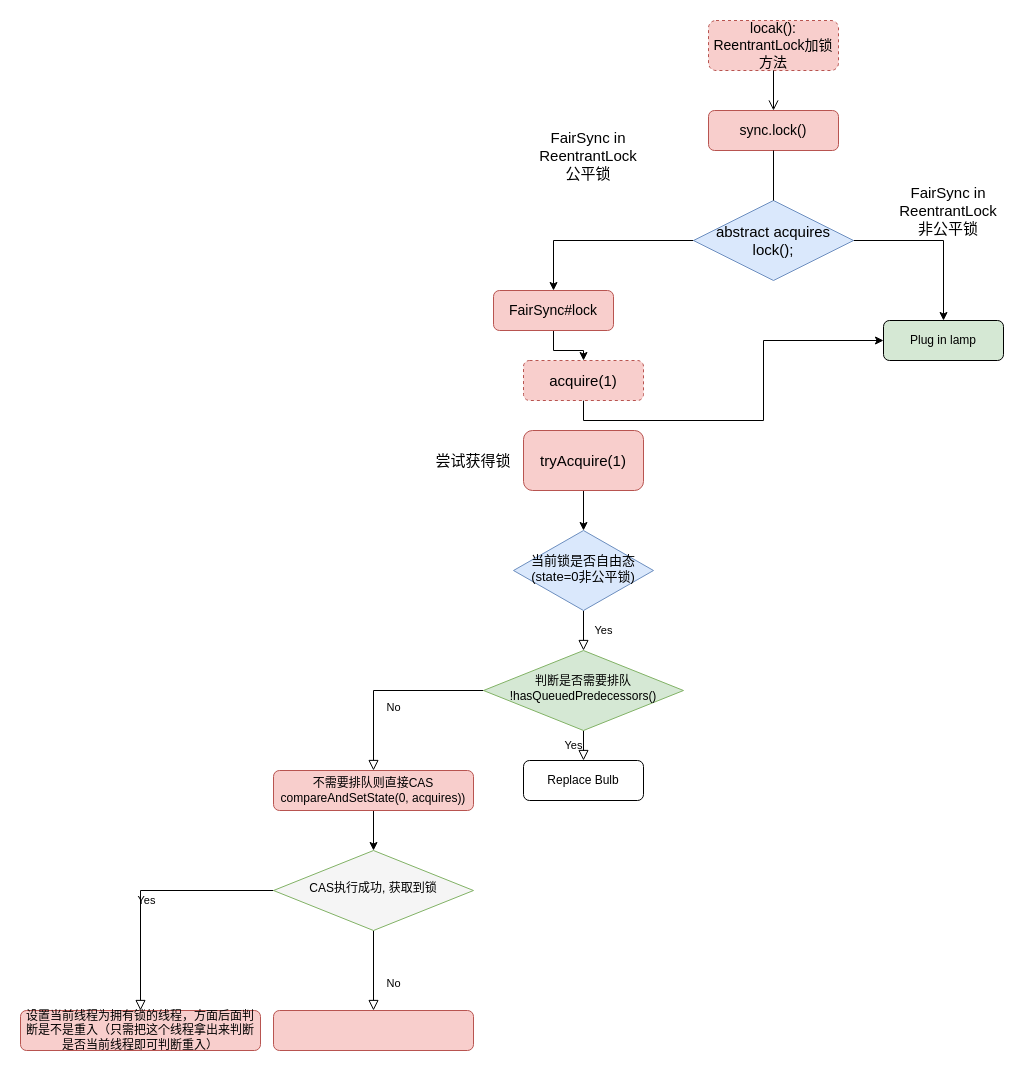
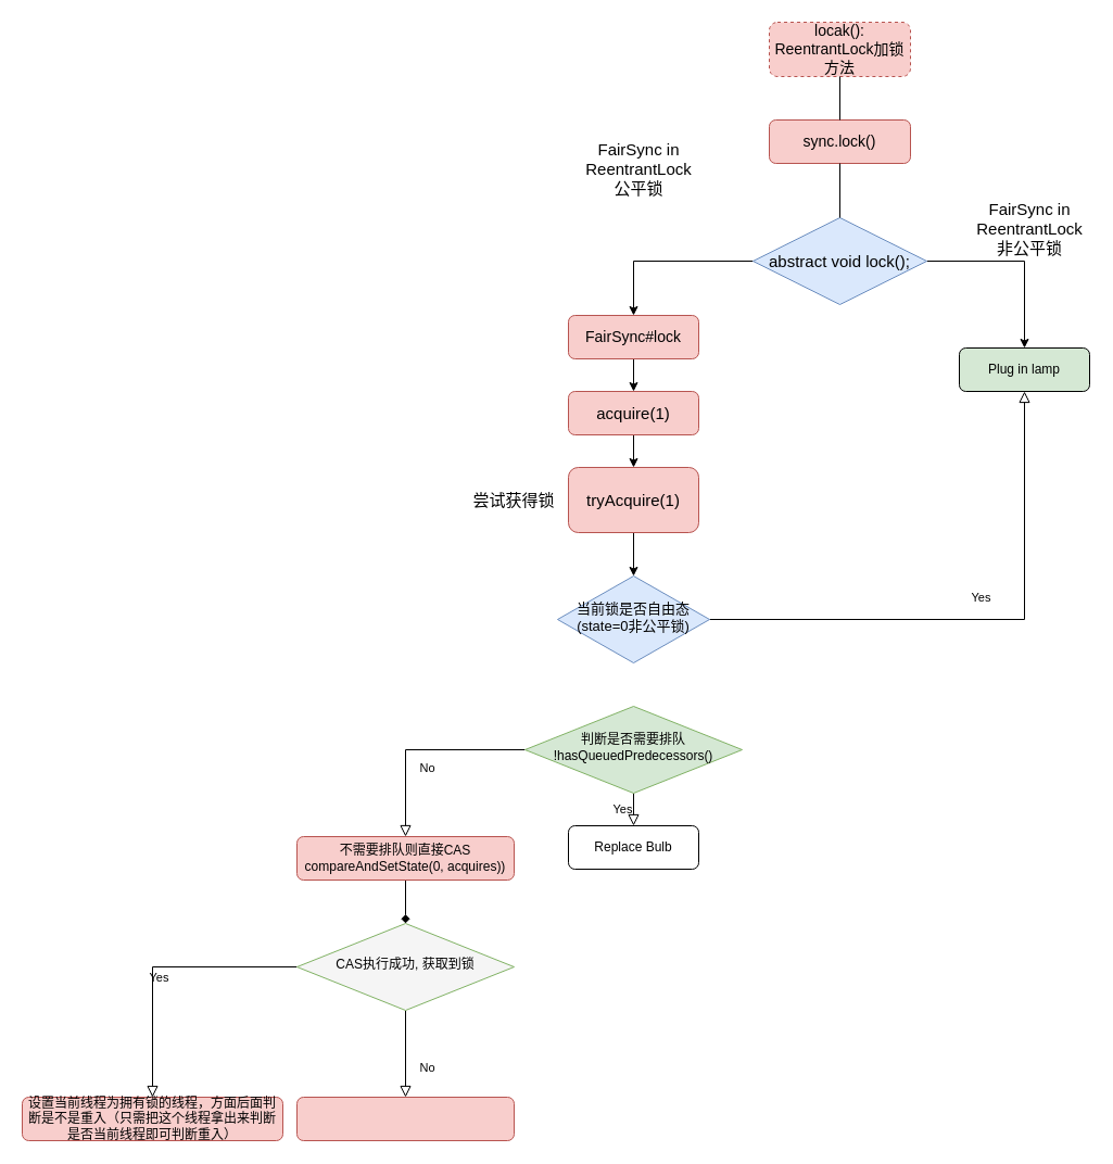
  <mxCell id="0" />
  <mxCell id="1" parent="0" />
  <mxCell id="2" value="locak(): ReentrantLock加锁方法" style="rounded=1;whiteSpace=wrap;html=1;fontSize=14;glass=0;strokeWidth=1;shadow=0;fillColor=#f8cecc;strokeColor=#b85450;dashed=1;" parent="1" vertex="1"><mxGeometry x="708" y="20" width="130" height="50" as="geometry" /></mxCell>
- <mxCell id="3" value="Yes" style="rounded=0;html=1;jettySize=auto;orthogonalLoop=1;fontSize=11;endArrow=block;endFill=0;endSize=8;strokeWidth=1;shadow=0;labelBackgroundColor=none;edgeStyle=orthogonalEdgeStyle;" parent="1" source="4" target="7" edge="1"><mxGeometry y="20" relative="1" as="geometry"><mxPoint as="offset" /></mxGeometry></mxCell>
+ <mxCell id="3" value="Yes" style="rounded=0;html=1;jettySize=auto;orthogonalLoop=1;fontSize=11;endArrow=block;endFill=0;endSize=8;strokeWidth=1;shadow=0;labelBackgroundColor=none;edgeStyle=orthogonalEdgeStyle;" parent="1" source="4" target="20" edge="1"><mxGeometry y="20" relative="1" as="geometry"><mxPoint as="offset" /></mxGeometry></mxCell>
  <mxCell id="4" value="当前锁是否自由态(state=0非公平锁)" style="rhombus;whiteSpace=wrap;html=1;shadow=0;fontFamily=Helvetica;fontSize=13;align=center;strokeWidth=1;spacing=6;spacingTop=-4;fillColor=#dae8fc;strokeColor=#6c8ebf;" parent="1" vertex="1"><mxGeometry x="513" y="530" width="140" height="80" as="geometry" /></mxCell>
  <mxCell id="5" value="No" style="rounded=0;html=1;jettySize=auto;orthogonalLoop=1;fontSize=11;endArrow=block;endFill=0;endSize=8;strokeWidth=1;shadow=0;labelBackgroundColor=none;edgeStyle=orthogonalEdgeStyle;" parent="1" source="7" target="9" edge="1"><mxGeometry x="0.333" y="20" relative="1" as="geometry"><mxPoint as="offset" /></mxGeometry></mxCell>
  <mxCell id="6" value="Yes" style="edgeStyle=orthogonalEdgeStyle;rounded=0;html=1;jettySize=auto;orthogonalLoop=1;fontSize=11;endArrow=block;endFill=0;endSize=8;strokeWidth=1;shadow=0;labelBackgroundColor=none;" parent="1" source="7" target="10" edge="1"><mxGeometry y="10" relative="1" as="geometry"><mxPoint as="offset" /></mxGeometry></mxCell>
  <mxCell id="7" value="判断是否需要排队&lt;br&gt;!hasQueuedPredecessors()" style="rhombus;whiteSpace=wrap;html=1;shadow=0;fontFamily=Helvetica;fontSize=12;align=center;strokeWidth=1;spacing=6;spacingTop=-4;fillColor=#d5e8d4;strokeColor=#82b366;" parent="1" vertex="1"><mxGeometry x="483" y="650" width="200" height="80" as="geometry" /></mxCell>
- <mxCell id="8" style="edgeStyle=orthogonalEdgeStyle;rounded=0;orthogonalLoop=1;jettySize=auto;html=1;exitX=0.5;exitY=1;exitDx=0;exitDy=0;entryX=0.5;entryY=0;entryDx=0;entryDy=0;fontSize=12;" edge="1" parent="1" source="9" target="29"><mxGeometry relative="1" as="geometry" /></mxCell>
+ <mxCell id="8" style="edgeStyle=orthogonalEdgeStyle;rounded=0;orthogonalLoop=1;jettySize=auto;html=1;exitX=0.5;exitY=1;exitDx=0;exitDy=0;entryX=0.5;entryY=0;entryDx=0;entryDy=0;fontSize=12;endArrow=diamond;" edge="1" parent="1" source="9" target="29"><mxGeometry relative="1" as="geometry" /></mxCell>
  <mxCell id="9" value="不需要排队则直接CAS&lt;br style=&quot;font-size: 12px;&quot;&gt;compareAndSetState(0, acquires))" style="rounded=1;whiteSpace=wrap;html=1;fontSize=12;glass=0;strokeWidth=1;shadow=0;fillColor=#f8cecc;strokeColor=#b85450;" parent="1" vertex="1"><mxGeometry x="273" y="770" width="200" height="40" as="geometry" /></mxCell>
  <mxCell id="10" value="Replace Bulb" style="rounded=1;whiteSpace=wrap;html=1;fontSize=12;glass=0;strokeWidth=1;shadow=0;" parent="1" vertex="1"><mxGeometry x="523" y="760" width="120" height="40" as="geometry" /></mxCell>
  <mxCell id="11" value="sync.lock()" style="rounded=1;whiteSpace=wrap;html=1;fontSize=14;glass=0;strokeWidth=1;shadow=0;fillColor=#f8cecc;strokeColor=#b85450;" vertex="1" parent="1"><mxGeometry x="708" y="110" width="130" height="40" as="geometry" /></mxCell>
- <mxCell id="12" value="" style="rounded=0;html=1;jettySize=auto;orthogonalLoop=1;fontSize=11;endArrow=open;endFill=0;endSize=8;strokeWidth=1;shadow=0;labelBackgroundColor=none;edgeStyle=orthogonalEdgeStyle;" edge="1" parent="1" source="2" target="11"><mxGeometry relative="1" as="geometry"><mxPoint x="773" y="60" as="sourcePoint" /><mxPoint x="773" y="140" as="targetPoint" /></mxGeometry></mxCell>
+ <mxCell id="12" value="" style="rounded=0;html=1;jettySize=auto;orthogonalLoop=1;fontSize=11;endArrow=none;endFill=0;endSize=8;strokeWidth=1;shadow=0;labelBackgroundColor=none;edgeStyle=orthogonalEdgeStyle;" edge="1" parent="1" source="2" target="11"><mxGeometry relative="1" as="geometry"><mxPoint x="773" y="60" as="sourcePoint" /><mxPoint x="773" y="140" as="targetPoint" /></mxGeometry></mxCell>
  <mxCell id="13" style="edgeStyle=orthogonalEdgeStyle;rounded=0;orthogonalLoop=1;jettySize=auto;html=1;exitX=0;exitY=0.5;exitDx=0;exitDy=0;fontSize=15;entryX=0.5;entryY=0;entryDx=0;entryDy=0;" edge="1" parent="1" source="15" target="19"><mxGeometry relative="1" as="geometry"><mxPoint x="583" y="310" as="targetPoint" /></mxGeometry></mxCell>
  <mxCell id="14" style="edgeStyle=orthogonalEdgeStyle;rounded=0;orthogonalLoop=1;jettySize=auto;html=1;exitX=1;exitY=0.5;exitDx=0;exitDy=0;fontSize=15;" edge="1" parent="1" source="15" target="20"><mxGeometry relative="1" as="geometry" /></mxCell>
- <mxCell id="15" value="&lt;span&gt;abstract acquires lock();&lt;/span&gt;" style="rhombus;whiteSpace=wrap;html=1;fontSize=15;fillColor=#dae8fc;strokeColor=#6c8ebf;" vertex="1" parent="1"><mxGeometry x="693" y="200" width="160" height="80" as="geometry" /></mxCell>
+ <mxCell id="15" value="&lt;span&gt;abstract void lock();&lt;/span&gt;" style="rhombus;whiteSpace=wrap;html=1;fontSize=15;fillColor=#dae8fc;strokeColor=#6c8ebf;" vertex="1" parent="1"><mxGeometry x="693" y="200" width="160" height="80" as="geometry" /></mxCell>
  <mxCell id="16" value="" style="rounded=0;html=1;jettySize=auto;orthogonalLoop=1;fontSize=11;endArrow=none;endFill=0;endSize=8;strokeWidth=1;shadow=0;labelBackgroundColor=none;edgeStyle=orthogonalEdgeStyle;startArrow=none;" edge="1" parent="1" source="11" target="15"><mxGeometry relative="1" as="geometry"><mxPoint x="773" y="150" as="sourcePoint" /><mxPoint x="773" y="350" as="targetPoint" /></mxGeometry></mxCell>
  <mxCell id="17" value="FairSync in &lt;br&gt;ReentrantLock&lt;br&gt;公平锁" style="text;html=1;strokeColor=none;fillColor=none;align=center;verticalAlign=middle;whiteSpace=wrap;rounded=0;fontSize=15;" vertex="1" parent="1"><mxGeometry x="498" y="145" width="180" height="20" as="geometry" /></mxCell>
  <mxCell id="18" style="edgeStyle=orthogonalEdgeStyle;rounded=0;orthogonalLoop=1;jettySize=auto;html=1;exitX=0.5;exitY=1;exitDx=0;exitDy=0;fontSize=15;" edge="1" parent="1" source="19" target="23"><mxGeometry relative="1" as="geometry" /></mxCell>
- <mxCell id="19" value="FairSync#lock" style="rounded=1;whiteSpace=wrap;html=1;fontSize=14;glass=0;strokeWidth=1;shadow=0;fillColor=#f8cecc;strokeColor=#b85450;" vertex="1" parent="1"><mxGeometry x="493" y="290" width="120" height="40" as="geometry" /></mxCell>
+ <mxCell id="19" value="FairSync#lock" style="rounded=1;whiteSpace=wrap;html=1;fontSize=14;glass=0;strokeWidth=1;shadow=0;fillColor=#f8cecc;strokeColor=#b85450;" vertex="1" parent="1"><mxGeometry x="523" y="290" width="120" height="40" as="geometry" /></mxCell>
  <mxCell id="20" value="Plug in lamp" style="rounded=1;whiteSpace=wrap;html=1;fontSize=12;glass=0;strokeWidth=1;shadow=0;fillColor=#d5e8d4;" vertex="1" parent="1"><mxGeometry x="883" y="320" width="120" height="40" as="geometry" /></mxCell>
  <mxCell id="21" value="FairSync in ReentrantLock&lt;br&gt;非公平锁" style="text;html=1;strokeColor=none;fillColor=none;align=center;verticalAlign=middle;whiteSpace=wrap;rounded=0;fontSize=15;" vertex="1" parent="1"><mxGeometry x="893" y="200" width="110" height="20" as="geometry" /></mxCell>
- <mxCell id="22" style="edgeStyle=orthogonalEdgeStyle;rounded=0;orthogonalLoop=1;jettySize=auto;html=1;exitX=0.5;exitY=1;exitDx=0;exitDy=0;fontSize=15;" edge="1" parent="1" source="23" target="20"><mxGeometry relative="1" as="geometry" /></mxCell>
- <mxCell id="23" value="acquire(1)" style="rounded=1;whiteSpace=wrap;html=1;fontSize=15;fillColor=#f8cecc;strokeColor=#b85450;dashed=1;" vertex="1" parent="1"><mxGeometry x="523" y="360" width="120" height="40" as="geometry" /></mxCell>
+ <mxCell id="22" style="edgeStyle=orthogonalEdgeStyle;rounded=0;orthogonalLoop=1;jettySize=auto;html=1;exitX=0.5;exitY=1;exitDx=0;exitDy=0;entryX=0.5;entryY=0;entryDx=0;entryDy=0;fontSize=15;" edge="1" parent="1" source="23" target="25"><mxGeometry relative="1" as="geometry" /></mxCell>
+ <mxCell id="23" value="acquire(1)" style="rounded=1;whiteSpace=wrap;html=1;fontSize=15;fillColor=#f8cecc;strokeColor=#b85450;" vertex="1" parent="1"><mxGeometry x="523" y="360" width="120" height="40" as="geometry" /></mxCell>
  <mxCell id="24" style="edgeStyle=orthogonalEdgeStyle;rounded=0;orthogonalLoop=1;jettySize=auto;html=1;exitX=0.5;exitY=1;exitDx=0;exitDy=0;entryX=0.5;entryY=0;entryDx=0;entryDy=0;fontSize=15;" edge="1" parent="1" source="25" target="4"><mxGeometry relative="1" as="geometry" /></mxCell>
  <mxCell id="25" value="tryAcquire(1)" style="rounded=1;whiteSpace=wrap;html=1;fontSize=15;fillColor=#f8cecc;strokeColor=#b85450;" vertex="1" parent="1"><mxGeometry x="523" y="430" width="120" height="60" as="geometry" /></mxCell>
  <mxCell id="26" value="尝试获得锁" style="text;html=1;strokeColor=none;fillColor=none;align=center;verticalAlign=middle;whiteSpace=wrap;rounded=0;fontSize=15;" vertex="1" parent="1"><mxGeometry x="413" y="450" width="120" height="20" as="geometry" /></mxCell>
  <mxCell id="27" value="No" style="rounded=0;html=1;jettySize=auto;orthogonalLoop=1;fontSize=11;endArrow=block;endFill=0;endSize=8;strokeWidth=1;shadow=0;labelBackgroundColor=none;edgeStyle=orthogonalEdgeStyle;" edge="1" parent="1" source="29" target="30"><mxGeometry x="0.333" y="20" relative="1" as="geometry"><mxPoint as="offset" /></mxGeometry></mxCell>
  <mxCell id="28" value="Yes" style="edgeStyle=orthogonalEdgeStyle;rounded=0;html=1;jettySize=auto;orthogonalLoop=1;fontSize=11;endArrow=block;endFill=0;endSize=8;strokeWidth=1;shadow=0;labelBackgroundColor=none;" edge="1" parent="1" source="29" target="31"><mxGeometry y="10" relative="1" as="geometry"><mxPoint as="offset" /></mxGeometry></mxCell>
  <mxCell id="29" value="CAS执行成功, 获取到锁" style="rhombus;whiteSpace=wrap;html=1;shadow=0;fontFamily=Helvetica;fontSize=12;align=center;strokeWidth=1;spacing=6;spacingTop=-4;fillColor=#f5f5f5;strokeColor=#82b366;" vertex="1" parent="1"><mxGeometry x="273" y="850" width="200" height="80" as="geometry" /></mxCell>
  <mxCell id="30" value="" style="rounded=1;whiteSpace=wrap;html=1;fontSize=12;glass=0;strokeWidth=1;shadow=0;fillColor=#f8cecc;strokeColor=#b85450;" vertex="1" parent="1"><mxGeometry x="273" y="1010" width="200" height="40" as="geometry" /></mxCell>
  <mxCell id="31" value="设置当前线程为拥有锁的线程，方面后面判断是不是重入（只需把这个线程拿出来判断是否当前线程即可判断重入）" style="rounded=1;whiteSpace=wrap;html=1;fontSize=12;glass=0;strokeWidth=1;shadow=0;fillColor=#f8cecc;strokeColor=#b85450;" vertex="1" parent="1"><mxGeometry x="20" y="1010" width="240" height="40" as="geometry" /></mxCell>
